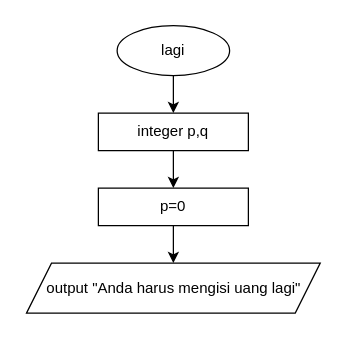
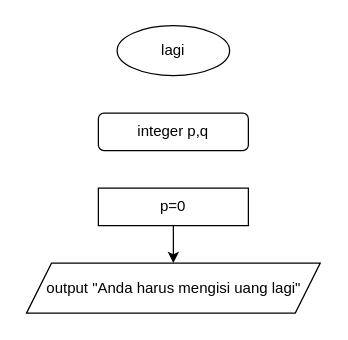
  <mxCell id="0" />
  <mxCell id="1" parent="0" />
- <mxCell id="2" value="" style="edgeStyle=none;html=1;" edge="1" parent="1" source="3" target="5"><mxGeometry relative="1" as="geometry" /></mxCell>
  <mxCell id="3" value="lagi" style="ellipse;whiteSpace=wrap;html=1;" vertex="1" parent="1"><mxGeometry x="93" y="20" width="90" height="40" as="geometry" /></mxCell>
- <mxCell id="4" value="" style="edgeStyle=none;html=1;" edge="1" parent="1" source="5" target="7"><mxGeometry relative="1" as="geometry" /></mxCell>
- <mxCell id="5" value="integer p,q" style="whiteSpace=wrap;html=1;" vertex="1" parent="1"><mxGeometry x="78" y="90" width="120" height="30" as="geometry" /></mxCell>
+ <mxCell id="5" value="integer p,q" style="whiteSpace=wrap;html=1;rounded=1;" vertex="1" parent="1"><mxGeometry x="78" y="90" width="120" height="30" as="geometry" /></mxCell>
  <mxCell id="6" value="" style="edgeStyle=none;html=1;" edge="1" parent="1" source="7" target="8"><mxGeometry relative="1" as="geometry" /></mxCell>
  <mxCell id="7" value="p=0" style="whiteSpace=wrap;html=1;" vertex="1" parent="1"><mxGeometry x="78" y="150" width="120" height="30" as="geometry" /></mxCell>
  <mxCell id="8" value="output &quot;Anda harus mengisi uang lagi&quot;" style="shape=parallelogram;perimeter=parallelogramPerimeter;whiteSpace=wrap;html=1;fixedSize=1;" vertex="1" parent="1"><mxGeometry x="20.5" y="210" width="235" height="40" as="geometry" /></mxCell>
